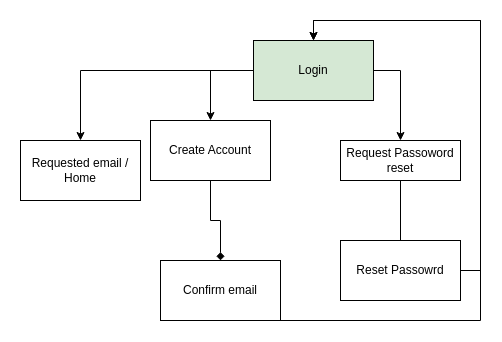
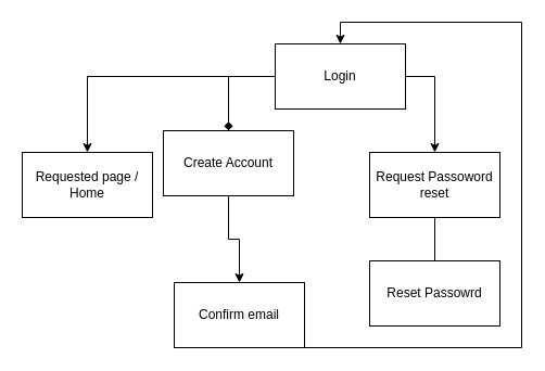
  <mxCell id="0" />
  <mxCell id="1" parent="0" />
- <mxCell id="2" style="edgeStyle=orthogonalEdgeStyle;rounded=0;orthogonalLoop=1;jettySize=auto;html=1;exitX=0;exitY=0.5;exitDx=0;exitDy=0;entryX=0.5;entryY=0;entryDx=0;entryDy=0;" edge="1" parent="1" source="5" target="7"><mxGeometry relative="1" as="geometry" /></mxCell>
+ <mxCell id="2" style="edgeStyle=orthogonalEdgeStyle;rounded=0;orthogonalLoop=1;jettySize=auto;html=1;exitX=0;exitY=0.5;exitDx=0;exitDy=0;entryX=0.5;entryY=0;entryDx=0;entryDy=0;endArrow=diamond;" edge="1" parent="1" source="5" target="7"><mxGeometry relative="1" as="geometry" /></mxCell>
  <mxCell id="3" style="edgeStyle=orthogonalEdgeStyle;rounded=0;orthogonalLoop=1;jettySize=auto;html=1;exitX=1;exitY=0.5;exitDx=0;exitDy=0;" edge="1" parent="1" source="5" target="9"><mxGeometry relative="1" as="geometry" /></mxCell>
  <mxCell id="4" style="edgeStyle=orthogonalEdgeStyle;rounded=0;orthogonalLoop=1;jettySize=auto;html=1;exitX=0;exitY=0.5;exitDx=0;exitDy=0;entryX=0.5;entryY=0;entryDx=0;entryDy=0;" edge="1" parent="1" source="5" target="14"><mxGeometry relative="1" as="geometry"><mxPoint x="90" y="90" as="targetPoint" /></mxGeometry></mxCell>
- <mxCell id="5" value="Login" style="rounded=0;whiteSpace=wrap;html=1;fillColor=#d5e8d4;" vertex="1" parent="1"><mxGeometry x="253" y="40" width="120" height="60" as="geometry" /></mxCell>
- <mxCell id="6" style="edgeStyle=orthogonalEdgeStyle;rounded=0;orthogonalLoop=1;jettySize=auto;html=1;exitX=0.5;exitY=1;exitDx=0;exitDy=0;entryX=0.5;entryY=0;entryDx=0;entryDy=0;endArrow=diamond;" edge="1" parent="1" source="7" target="13"><mxGeometry relative="1" as="geometry" /></mxCell>
+ <mxCell id="5" value="Login" style="rounded=0;whiteSpace=wrap;html=1;" vertex="1" parent="1"><mxGeometry x="253" y="40" width="120" height="60" as="geometry" /></mxCell>
+ <mxCell id="6" style="edgeStyle=orthogonalEdgeStyle;rounded=0;orthogonalLoop=1;jettySize=auto;html=1;exitX=0.5;exitY=1;exitDx=0;exitDy=0;entryX=0.5;entryY=0;entryDx=0;entryDy=0;" edge="1" parent="1" source="7" target="13"><mxGeometry relative="1" as="geometry" /></mxCell>
  <mxCell id="7" value="Create Account" style="rounded=0;whiteSpace=wrap;html=1;" vertex="1" parent="1"><mxGeometry x="150" y="120" width="120" height="60" as="geometry" /></mxCell>
  <mxCell id="8" style="edgeStyle=orthogonalEdgeStyle;rounded=0;orthogonalLoop=1;jettySize=auto;html=1;exitX=0.5;exitY=1;exitDx=0;exitDy=0;entryX=0.5;entryY=0;entryDx=0;entryDy=0;endArrow=none;" edge="1" parent="1" source="9" target="11"><mxGeometry relative="1" as="geometry" /></mxCell>
- <mxCell id="9" value="Request Passoword reset" style="rounded=0;whiteSpace=wrap;html=1;" vertex="1" parent="1"><mxGeometry x="340" y="140" width="120" height="40" as="geometry" /></mxCell>
- <mxCell id="10" style="edgeStyle=orthogonalEdgeStyle;rounded=0;orthogonalLoop=1;jettySize=auto;html=1;exitX=1;exitY=0.5;exitDx=0;exitDy=0;entryX=0.5;entryY=0;entryDx=0;entryDy=0;" edge="1" parent="1" source="11" target="5"><mxGeometry relative="1" as="geometry" /></mxCell>
+ <mxCell id="9" value="Request Passoword reset" style="rounded=0;whiteSpace=wrap;html=1;" vertex="1" parent="1"><mxGeometry x="340" y="140" width="120" height="60" as="geometry" /></mxCell>
  <mxCell id="11" value="Reset Passowrd" style="rounded=0;whiteSpace=wrap;html=1;" vertex="1" parent="1"><mxGeometry x="340" y="240" width="120" height="60" as="geometry" /></mxCell>
  <mxCell id="12" style="edgeStyle=orthogonalEdgeStyle;rounded=0;orthogonalLoop=1;jettySize=auto;html=1;exitX=0.5;exitY=1;exitDx=0;exitDy=0;entryX=0.5;entryY=0;entryDx=0;entryDy=0;" edge="1" parent="1" source="13" target="5"><mxGeometry relative="1" as="geometry"><Array as="points"><mxPoint x="220" y="320" /><mxPoint x="480" y="320" /><mxPoint x="480" y="20" /><mxPoint x="313" y="20" /></Array></mxGeometry></mxCell>
  <mxCell id="13" value="Confirm email" style="rounded=0;whiteSpace=wrap;html=1;" vertex="1" parent="1"><mxGeometry x="160" y="260" width="120" height="60" as="geometry" /></mxCell>
- <mxCell id="14" value="Requested email / Home" style="rounded=0;whiteSpace=wrap;html=1;" vertex="1" parent="1"><mxGeometry x="20" y="140" width="120" height="60" as="geometry" /></mxCell>
+ <mxCell id="14" value="Requested page / Home" style="rounded=0;whiteSpace=wrap;html=1;" vertex="1" parent="1"><mxGeometry x="20" y="140" width="120" height="60" as="geometry" /></mxCell>
